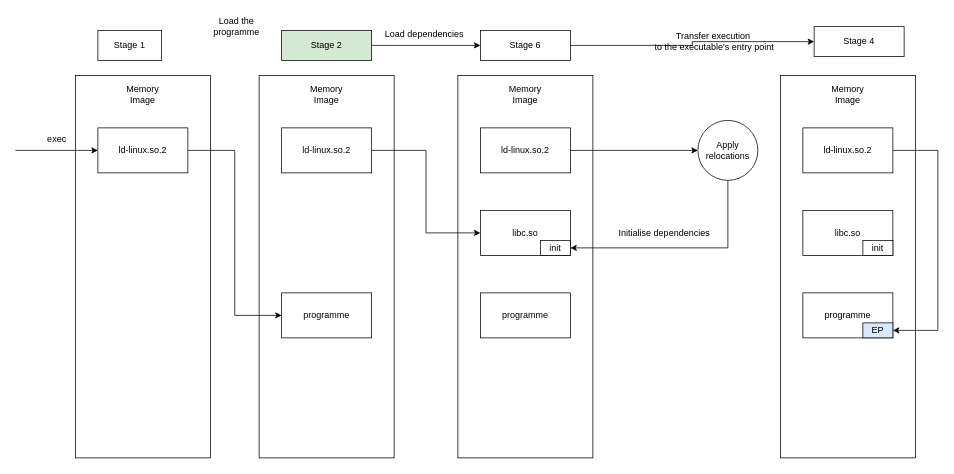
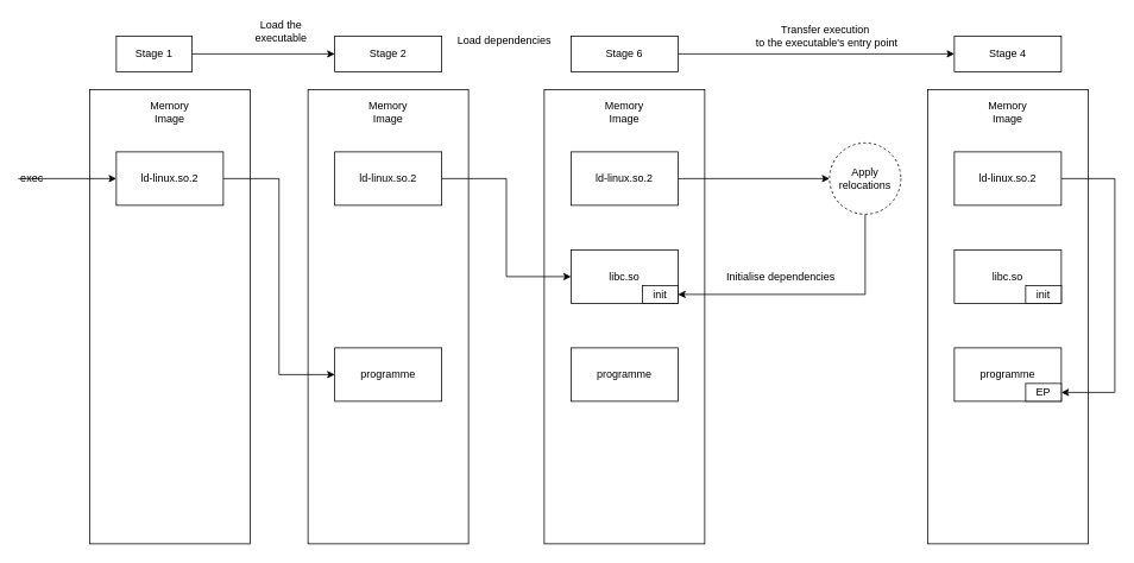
  <mxCell id="0" />
  <mxCell id="1" parent="0" />
  <mxCell id="2" value="" style="rounded=0;whiteSpace=wrap;html=1;" vertex="1" parent="1"><mxGeometry x="610" y="100" width="180" height="510" as="geometry" /></mxCell>
  <mxCell id="3" value="" style="rounded=0;whiteSpace=wrap;html=1;" vertex="1" parent="1"><mxGeometry x="345" y="100" width="180" height="510" as="geometry" /></mxCell>
  <mxCell id="4" value="" style="rounded=0;whiteSpace=wrap;html=1;" vertex="1" parent="1"><mxGeometry x="100" y="100" width="180" height="510" as="geometry" /></mxCell>
+ <mxCell id="5" style="edgeStyle=orthogonalEdgeStyle;rounded=0;orthogonalLoop=1;jettySize=auto;html=1;exitX=1;exitY=0.5;exitDx=0;exitDy=0;entryX=0;entryY=0.5;entryDx=0;entryDy=0;" edge="1" parent="1" source="6" target="13"><mxGeometry relative="1" as="geometry" /></mxCell>
  <mxCell id="6" value="Stage 1" style="rounded=0;whiteSpace=wrap;html=1;" vertex="1" parent="1"><mxGeometry x="130" y="40" width="85" height="40" as="geometry" /></mxCell>
  <mxCell id="7" style="edgeStyle=orthogonalEdgeStyle;rounded=0;orthogonalLoop=1;jettySize=auto;html=1;exitX=1;exitY=0.5;exitDx=0;exitDy=0;entryX=0;entryY=0.5;entryDx=0;entryDy=0;" edge="1" parent="1" source="8" target="17"><mxGeometry relative="1" as="geometry" /></mxCell>
  <mxCell id="8" value="ld-linux.so.2" style="rounded=0;whiteSpace=wrap;html=1;" vertex="1" parent="1"><mxGeometry x="130" y="170" width="120" height="60" as="geometry" /></mxCell>
  <mxCell id="9" value="" style="endArrow=classic;html=1;rounded=0;entryX=0;entryY=0.5;entryDx=0;entryDy=0;" edge="1" parent="1" target="8"><mxGeometry width="50" height="50" relative="1" as="geometry"><mxPoint x="20" y="200" as="sourcePoint" /><mxPoint x="420" y="380" as="targetPoint" /></mxGeometry></mxCell>
- <mxCell id="10" value="exec" style="text;html=1;align=center;verticalAlign=middle;resizable=0;points=[];autosize=1;strokeColor=none;fillColor=none;" vertex="1" parent="1"><mxGeometry x="50" y="170" width="50" height="30" as="geometry" /></mxCell>
+ <mxCell id="10" value="exec" style="text;html=1;align=center;verticalAlign=middle;resizable=0;points=[];autosize=1;strokeColor=none;fillColor=none;" vertex="1" parent="1"><mxGeometry x="10" y="185" width="50" height="30" as="geometry" /></mxCell>
  <mxCell id="11" value="Memory Image" style="text;html=1;strokeColor=none;fillColor=none;align=center;verticalAlign=middle;whiteSpace=wrap;rounded=0;" vertex="1" parent="1"><mxGeometry x="160" y="110" width="60" height="30" as="geometry" /></mxCell>
- <mxCell id="12" style="edgeStyle=orthogonalEdgeStyle;rounded=0;orthogonalLoop=1;jettySize=auto;html=1;exitX=1;exitY=0.5;exitDx=0;exitDy=0;entryX=0;entryY=0.5;entryDx=0;entryDy=0;" edge="1" parent="1" source="13" target="20"><mxGeometry relative="1" as="geometry" /></mxCell>
- <mxCell id="13" value="Stage 2" style="rounded=0;whiteSpace=wrap;html=1;fillColor=#d5e8d4;" vertex="1" parent="1"><mxGeometry x="375" y="40" width="120" height="40" as="geometry" /></mxCell>
+ <mxCell id="13" value="Stage 2" style="rounded=0;whiteSpace=wrap;html=1;" vertex="1" parent="1"><mxGeometry x="375" y="40" width="120" height="40" as="geometry" /></mxCell>
  <mxCell id="14" style="edgeStyle=orthogonalEdgeStyle;rounded=0;orthogonalLoop=1;jettySize=auto;html=1;exitX=1;exitY=0.5;exitDx=0;exitDy=0;entryX=0;entryY=0.5;entryDx=0;entryDy=0;" edge="1" parent="1" source="15" target="26"><mxGeometry relative="1" as="geometry" /></mxCell>
  <mxCell id="15" value="ld-linux.so.2" style="rounded=0;whiteSpace=wrap;html=1;" vertex="1" parent="1"><mxGeometry x="375" y="170" width="120" height="60" as="geometry" /></mxCell>
  <mxCell id="16" value="Memory Image" style="text;html=1;strokeColor=none;fillColor=none;align=center;verticalAlign=middle;whiteSpace=wrap;rounded=0;" vertex="1" parent="1"><mxGeometry x="405" y="110" width="60" height="30" as="geometry" /></mxCell>
  <mxCell id="17" value="programme" style="rounded=0;whiteSpace=wrap;html=1;" vertex="1" parent="1"><mxGeometry x="375" y="390" width="120" height="60" as="geometry" /></mxCell>
- <mxCell id="18" value="Load the programme" style="text;html=1;strokeColor=none;fillColor=none;align=center;verticalAlign=middle;whiteSpace=wrap;rounded=0;" vertex="1" parent="1"><mxGeometry x="285" y="20" width="60" height="30" as="geometry" /></mxCell>
+ <mxCell id="18" value="Load the executable" style="text;html=1;strokeColor=none;fillColor=none;align=center;verticalAlign=middle;whiteSpace=wrap;rounded=0;" vertex="1" parent="1"><mxGeometry x="285" y="20" width="60" height="30" as="geometry" /></mxCell>
  <mxCell id="19" style="edgeStyle=orthogonalEdgeStyle;rounded=0;orthogonalLoop=1;jettySize=auto;html=1;exitX=1;exitY=0.5;exitDx=0;exitDy=0;entryX=0;entryY=0.5;entryDx=0;entryDy=0;" edge="1" parent="1" source="20" target="32"><mxGeometry relative="1" as="geometry" /></mxCell>
  <mxCell id="20" value="Stage 6" style="rounded=0;whiteSpace=wrap;html=1;" vertex="1" parent="1"><mxGeometry x="640" y="40" width="120" height="40" as="geometry" /></mxCell>
  <mxCell id="21" style="edgeStyle=orthogonalEdgeStyle;rounded=0;orthogonalLoop=1;jettySize=auto;html=1;exitX=1;exitY=0.5;exitDx=0;exitDy=0;" edge="1" parent="1" source="22" target="29"><mxGeometry relative="1" as="geometry"><mxPoint x="860" y="200" as="targetPoint" /></mxGeometry></mxCell>
  <mxCell id="22" value="ld-linux.so.2" style="rounded=0;whiteSpace=wrap;html=1;" vertex="1" parent="1"><mxGeometry x="640" y="170" width="120" height="60" as="geometry" /></mxCell>
  <mxCell id="23" value="Memory Image" style="text;html=1;strokeColor=none;fillColor=none;align=center;verticalAlign=middle;whiteSpace=wrap;rounded=0;" vertex="1" parent="1"><mxGeometry x="670" y="110" width="60" height="30" as="geometry" /></mxCell>
  <mxCell id="24" value="programme" style="rounded=0;whiteSpace=wrap;html=1;" vertex="1" parent="1"><mxGeometry x="640" y="390" width="120" height="60" as="geometry" /></mxCell>
  <mxCell id="25" value="Load dependencies" style="text;html=1;align=center;verticalAlign=middle;resizable=0;points=[];autosize=1;strokeColor=none;fillColor=none;" vertex="1" parent="1"><mxGeometry x="500" y="30" width="130" height="30" as="geometry" /></mxCell>
  <mxCell id="26" value="libc.so" style="rounded=0;whiteSpace=wrap;html=1;" vertex="1" parent="1"><mxGeometry x="640" y="280" width="120" height="60" as="geometry" /></mxCell>
  <mxCell id="27" value="init" style="rounded=0;whiteSpace=wrap;html=1;" vertex="1" parent="1"><mxGeometry x="720" y="320" width="40" height="20" as="geometry" /></mxCell>
  <mxCell id="28" style="edgeStyle=orthogonalEdgeStyle;rounded=0;orthogonalLoop=1;jettySize=auto;html=1;entryX=1;entryY=0.5;entryDx=0;entryDy=0;" edge="1" parent="1" source="29" target="27"><mxGeometry relative="1" as="geometry"><Array as="points"><mxPoint x="970" y="330" /></Array></mxGeometry></mxCell>
- <mxCell id="29" value="Apply relocations" style="ellipse;whiteSpace=wrap;html=1;aspect=fixed;" vertex="1" parent="1"><mxGeometry x="930" y="160" width="80" height="80" as="geometry" /></mxCell>
- <mxCell id="30" value="Initialise dependencies" style="text;html=1;align=center;verticalAlign=middle;resizable=0;points=[];autosize=1;strokeColor=none;fillColor=none;" vertex="1" parent="1"><mxGeometry x="810" y="295" width="150" height="30" as="geometry" /></mxCell>
+ <mxCell id="29" value="Apply relocations" style="ellipse;whiteSpace=wrap;html=1;aspect=fixed;dashed=1;" vertex="1" parent="1"><mxGeometry x="930" y="160" width="80" height="80" as="geometry" /></mxCell>
+ <mxCell id="30" value="Initialise dependencies" style="text;html=1;align=center;verticalAlign=middle;resizable=0;points=[];autosize=1;strokeColor=none;fillColor=none;" vertex="1" parent="1"><mxGeometry x="800" y="295" width="150" height="30" as="geometry" /></mxCell>
  <mxCell id="31" value="" style="rounded=0;whiteSpace=wrap;html=1;" vertex="1" parent="1"><mxGeometry x="1040" y="100" width="180" height="510" as="geometry" /></mxCell>
- <mxCell id="32" value="Stage 4" style="rounded=0;whiteSpace=wrap;html=1;" vertex="1" parent="1"><mxGeometry x="1085" y="35" width="120" height="40" as="geometry" /></mxCell>
+ <mxCell id="32" value="Stage 4" style="rounded=0;whiteSpace=wrap;html=1;" vertex="1" parent="1"><mxGeometry x="1070" y="40" width="120" height="40" as="geometry" /></mxCell>
  <mxCell id="33" style="edgeStyle=orthogonalEdgeStyle;rounded=0;orthogonalLoop=1;jettySize=auto;html=1;entryX=1;entryY=0.5;entryDx=0;entryDy=0;" edge="1" parent="1" source="34" target="40"><mxGeometry relative="1" as="geometry"><Array as="points"><mxPoint x="1250" y="200" /><mxPoint x="1250" y="440" /></Array></mxGeometry></mxCell>
  <mxCell id="34" value="ld-linux.so.2" style="rounded=0;whiteSpace=wrap;html=1;" vertex="1" parent="1"><mxGeometry x="1070" y="170" width="120" height="60" as="geometry" /></mxCell>
  <mxCell id="35" value="Memory Image" style="text;html=1;strokeColor=none;fillColor=none;align=center;verticalAlign=middle;whiteSpace=wrap;rounded=0;" vertex="1" parent="1"><mxGeometry x="1100" y="110" width="60" height="30" as="geometry" /></mxCell>
  <mxCell id="36" value="programme" style="rounded=0;whiteSpace=wrap;html=1;" vertex="1" parent="1"><mxGeometry x="1070" y="390" width="120" height="60" as="geometry" /></mxCell>
  <mxCell id="37" value="libc.so" style="rounded=0;whiteSpace=wrap;html=1;" vertex="1" parent="1"><mxGeometry x="1070" y="280" width="120" height="60" as="geometry" /></mxCell>
  <mxCell id="38" value="init" style="rounded=0;whiteSpace=wrap;html=1;" vertex="1" parent="1"><mxGeometry x="1150" y="320" width="40" height="20" as="geometry" /></mxCell>
- <mxCell id="39" value="&lt;div&gt;Transfer execution&lt;/div&gt;&lt;div&gt;&amp;nbsp;to the executable's entry point&lt;/div&gt;" style="text;html=1;align=center;verticalAlign=middle;resizable=0;points=[];autosize=1;strokeColor=none;fillColor=none;" vertex="1" parent="1"><mxGeometry x="855" y="35" width="190" height="40" as="geometry" /></mxCell>
- <mxCell id="40" value="EP" style="rounded=0;whiteSpace=wrap;html=1;fillColor=#dae8fc;" vertex="1" parent="1"><mxGeometry x="1150" y="430" width="40" height="20" as="geometry" /></mxCell>
+ <mxCell id="39" value="&lt;div&gt;Transfer execution&lt;/div&gt;&lt;div&gt;&amp;nbsp;to the executable's entry point&lt;/div&gt;" style="text;html=1;align=center;verticalAlign=middle;resizable=0;points=[];autosize=1;strokeColor=none;fillColor=none;" vertex="1" parent="1"><mxGeometry x="830" y="20" width="190" height="40" as="geometry" /></mxCell>
+ <mxCell id="40" value="EP" style="rounded=0;whiteSpace=wrap;html=1;" vertex="1" parent="1"><mxGeometry x="1150" y="430" width="40" height="20" as="geometry" /></mxCell>
